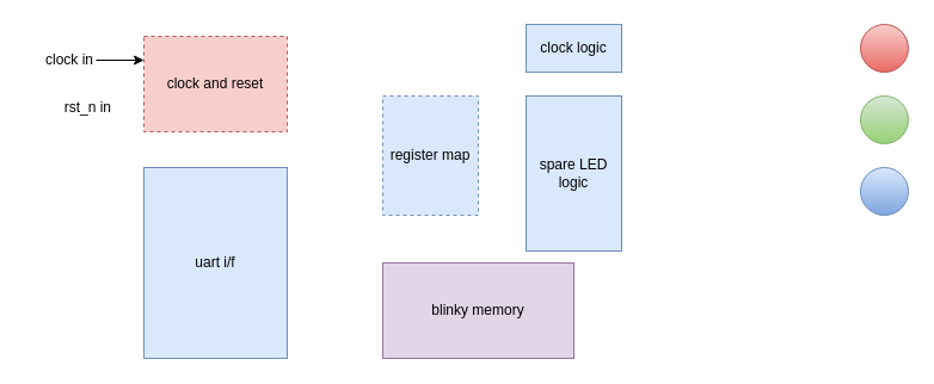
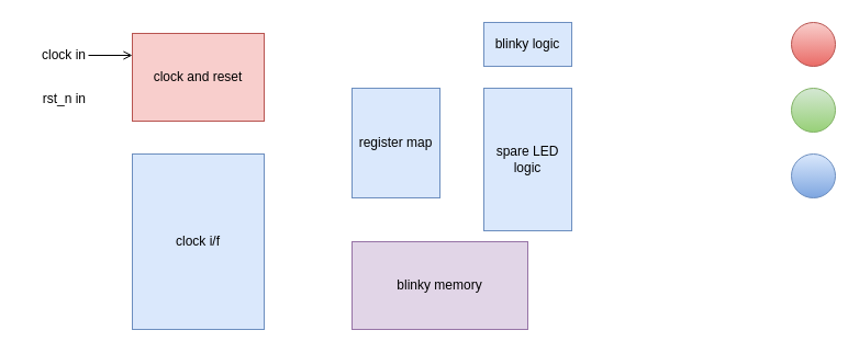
  <mxCell id="0" />
  <mxCell id="1" parent="0" />
- <mxCell id="2" value="uart i/f" style="rounded=0;whiteSpace=wrap;html=1;fillColor=#dae8fc;strokeColor=#6c8ebf;" vertex="1" parent="1"><mxGeometry x="120" y="140" width="120" height="160" as="geometry" /></mxCell>
- <mxCell id="3" value="register map" style="rounded=0;whiteSpace=wrap;html=1;fillColor=#dae8fc;strokeColor=#6c8ebf;dashed=1;" vertex="1" parent="1"><mxGeometry x="320" y="80" width="80" height="100" as="geometry" /></mxCell>
- <mxCell id="4" value="clock logic" style="rounded=0;whiteSpace=wrap;html=1;fillColor=#dae8fc;strokeColor=#6c8ebf;" vertex="1" parent="1"><mxGeometry x="440" y="20" width="80" height="40" as="geometry" /></mxCell>
- <mxCell id="5" value="clock and reset" style="rounded=0;whiteSpace=wrap;html=1;fillColor=#f8cecc;strokeColor=#b85450;dashed=1;" vertex="1" parent="1"><mxGeometry x="120" y="30" width="120" height="80" as="geometry" /></mxCell>
+ <mxCell id="2" value="clock i/f" style="rounded=0;whiteSpace=wrap;html=1;fillColor=#dae8fc;strokeColor=#6c8ebf;" vertex="1" parent="1"><mxGeometry x="120" y="140" width="120" height="160" as="geometry" /></mxCell>
+ <mxCell id="3" value="register map" style="rounded=0;whiteSpace=wrap;html=1;fillColor=#dae8fc;strokeColor=#6c8ebf;" vertex="1" parent="1"><mxGeometry x="320" y="80" width="80" height="100" as="geometry" /></mxCell>
+ <mxCell id="4" value="blinky logic" style="rounded=0;whiteSpace=wrap;html=1;fillColor=#dae8fc;strokeColor=#6c8ebf;" vertex="1" parent="1"><mxGeometry x="440" y="20" width="80" height="40" as="geometry" /></mxCell>
+ <mxCell id="5" value="clock and reset" style="rounded=0;whiteSpace=wrap;html=1;fillColor=#f8cecc;strokeColor=#b85450;" vertex="1" parent="1"><mxGeometry x="120" y="30" width="120" height="80" as="geometry" /></mxCell>
  <mxCell id="6" value="" style="ellipse;whiteSpace=wrap;html=1;aspect=fixed;fillColor=#f8cecc;gradientColor=#ea6b66;strokeColor=#b85450;" vertex="1" parent="1"><mxGeometry x="720" y="20" width="40" height="40" as="geometry" /></mxCell>
  <mxCell id="7" value="blinky memory" style="rounded=0;whiteSpace=wrap;html=1;fillColor=#e1d5e7;strokeColor=#9673a6;" vertex="1" parent="1"><mxGeometry x="320" y="220" width="160" height="80" as="geometry" /></mxCell>
  <mxCell id="8" value="spare LED logic" style="rounded=0;whiteSpace=wrap;html=1;fillColor=#dae8fc;strokeColor=#6c8ebf;" vertex="1" parent="1"><mxGeometry x="440" y="80" width="80" height="130" as="geometry" /></mxCell>
  <mxCell id="9" value="" style="ellipse;whiteSpace=wrap;html=1;aspect=fixed;fillColor=#d5e8d4;gradientColor=#97d077;strokeColor=#82b366;" vertex="1" parent="1"><mxGeometry x="720" y="80" width="40" height="40" as="geometry" /></mxCell>
  <mxCell id="10" value="" style="ellipse;whiteSpace=wrap;html=1;aspect=fixed;fillColor=#dae8fc;gradientColor=#7ea6e0;strokeColor=#6c8ebf;" vertex="1" parent="1"><mxGeometry x="720" y="140" width="40" height="40" as="geometry" /></mxCell>
- <mxCell id="11" style="edgeStyle=none;html=1;entryX=0;entryY=0.25;entryDx=0;entryDy=0;" edge="1" parent="1" source="12" target="5"><mxGeometry relative="1" as="geometry" /></mxCell>
+ <mxCell id="11" style="edgeStyle=none;html=1;entryX=0;entryY=0.25;entryDx=0;entryDy=0;endArrow=open;" edge="1" parent="1" source="12" target="5"><mxGeometry relative="1" as="geometry" /></mxCell>
  <mxCell id="12" value="clock in" style="rounded=0;whiteSpace=wrap;html=1;fillColor=none;strokeColor=none;align=right;" vertex="1" parent="1"><mxGeometry x="20" y="40" width="60" height="20" as="geometry" /></mxCell>
- <mxCell id="13" value="rst_n in" style="rounded=0;whiteSpace=wrap;html=1;fillColor=none;strokeColor=none;align=right;" vertex="1" parent="1"><mxGeometry x="35" y="80" width="60" height="20" as="geometry" /></mxCell>
+ <mxCell id="13" value="rst_n in" style="rounded=0;whiteSpace=wrap;html=1;fillColor=none;strokeColor=none;align=right;" vertex="1" parent="1"><mxGeometry x="20" y="80" width="60" height="20" as="geometry" /></mxCell>
